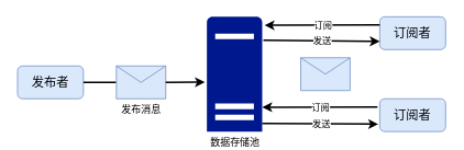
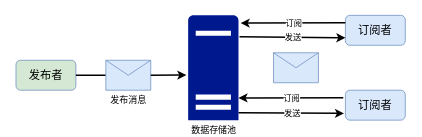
  <mxCell id="0" />
  <mxCell id="1" parent="0" />
- <mxCell id="2" value="&lt;font style=&quot;font-size: 15px;&quot;&gt;发布者&lt;/font&gt;" style="rounded=1;whiteSpace=wrap;html=1;fillColor=#dae8fc;strokeColor=#6c8ebf;" vertex="1" parent="1"><mxGeometry x="20" y="80" width="80" height="40" as="geometry" /></mxCell>
+ <mxCell id="2" value="&lt;font style=&quot;font-size: 15px;&quot;&gt;发布者&lt;/font&gt;" style="rounded=1;whiteSpace=wrap;html=1;fillColor=#d5e8d4;strokeColor=#6c8ebf;" vertex="1" parent="1"><mxGeometry x="20" y="80" width="80" height="40" as="geometry" /></mxCell>
  <mxCell id="3" value="" style="endArrow=none;html=1;rounded=0;strokeWidth=2;" edge="1" parent="1"><mxGeometry width="50" height="50" relative="1" as="geometry"><mxPoint x="100" y="100" as="sourcePoint" /><mxPoint x="140" y="100" as="targetPoint" /></mxGeometry></mxCell>
  <mxCell id="4" value="发布消息" style="shape=message;html=1;html=1;outlineConnect=0;labelPosition=center;verticalLabelPosition=bottom;align=center;verticalAlign=top;fillColor=#dae8fc;strokeColor=#6c8ebf;" vertex="1" parent="1"><mxGeometry x="140" y="80" width="60" height="40" as="geometry" /></mxCell>
  <mxCell id="5" value="数据存储池" style="sketch=0;aspect=fixed;pointerEvents=1;shadow=0;dashed=0;html=1;strokeColor=none;labelPosition=center;verticalLabelPosition=bottom;verticalAlign=top;align=center;fillColor=#00188D;shape=mxgraph.mscae.enterprise.server_generic" vertex="1" parent="1"><mxGeometry x="250" y="20" width="67.2" height="140" as="geometry" /></mxCell>
  <mxCell id="6" value="" style="endArrow=classic;html=1;rounded=0;entryX=-0.036;entryY=0.569;entryDx=0;entryDy=0;entryPerimeter=0;strokeWidth=2;" edge="1" parent="1" target="5"><mxGeometry width="50" height="50" relative="1" as="geometry"><mxPoint x="200" y="100" as="sourcePoint" /><mxPoint x="250" y="50" as="targetPoint" /></mxGeometry></mxCell>
  <mxCell id="7" value="&lt;font style=&quot;font-size: 15px;&quot;&gt;订阅者&lt;/font&gt;" style="rounded=1;whiteSpace=wrap;html=1;fillColor=#dae8fc;strokeColor=#6c8ebf;" vertex="1" parent="1"><mxGeometry x="460" y="20" width="80" height="40" as="geometry" /></mxCell>
  <mxCell id="8" value="&lt;font style=&quot;font-size: 15px;&quot;&gt;订阅者&lt;/font&gt;" style="rounded=1;whiteSpace=wrap;html=1;fillColor=#dae8fc;strokeColor=#6c8ebf;" vertex="1" parent="1"><mxGeometry x="460" y="120" width="80" height="40" as="geometry" /></mxCell>
  <mxCell id="9" value="" style="endArrow=classic;html=1;rounded=0;exitX=1.021;exitY=0.205;exitDx=0;exitDy=0;exitPerimeter=0;strokeWidth=2;" edge="1" parent="1" source="5"><mxGeometry relative="1" as="geometry"><mxPoint x="360" y="50" as="sourcePoint" /><mxPoint x="460" y="50" as="targetPoint" /></mxGeometry></mxCell>
  <mxCell id="10" value="发送" style="edgeLabel;resizable=0;html=1;align=center;verticalAlign=middle;" connectable="0" vertex="1" parent="9"><mxGeometry relative="1" as="geometry" /></mxCell>
  <mxCell id="11" value="" style="endArrow=classic;html=1;rounded=0;exitX=1.021;exitY=0.205;exitDx=0;exitDy=0;exitPerimeter=0;strokeWidth=2;" edge="1" parent="1"><mxGeometry relative="1" as="geometry"><mxPoint x="317.2" y="150" as="sourcePoint" /><mxPoint x="458.2" y="151" as="targetPoint" /></mxGeometry></mxCell>
  <mxCell id="12" value="发送" style="edgeLabel;resizable=0;html=1;align=center;verticalAlign=middle;" connectable="0" vertex="1" parent="11"><mxGeometry relative="1" as="geometry" /></mxCell>
  <mxCell id="13" value="" style="endArrow=classic;html=1;rounded=0;strokeWidth=2;" edge="1" parent="1"><mxGeometry relative="1" as="geometry"><mxPoint x="460" y="30" as="sourcePoint" /><mxPoint x="320" y="30.34" as="targetPoint" /></mxGeometry></mxCell>
  <mxCell id="14" value="订阅" style="edgeLabel;resizable=0;html=1;align=center;verticalAlign=middle;" connectable="0" vertex="1" parent="13"><mxGeometry relative="1" as="geometry" /></mxCell>
  <mxCell id="15" value="" style="endArrow=classic;html=1;rounded=0;strokeWidth=2;" edge="1" parent="1"><mxGeometry relative="1" as="geometry"><mxPoint x="457.2" y="130" as="sourcePoint" /><mxPoint x="317.2" y="130.34" as="targetPoint" /></mxGeometry></mxCell>
  <mxCell id="16" value="订阅" style="edgeLabel;resizable=0;html=1;align=center;verticalAlign=middle;" connectable="0" vertex="1" parent="15"><mxGeometry relative="1" as="geometry" /></mxCell>
  <mxCell id="17" value="" style="shape=message;html=1;html=1;outlineConnect=0;labelPosition=center;verticalLabelPosition=bottom;align=center;verticalAlign=top;fillColor=#dae8fc;strokeColor=#6c8ebf;" vertex="1" parent="1"><mxGeometry x="364" y="70" width="60" height="40" as="geometry" /></mxCell>
